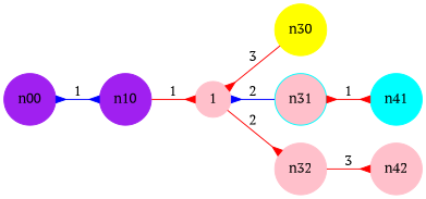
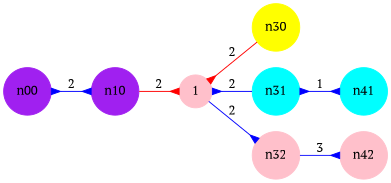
  digraph {
    fontname="PT Serif"
    rankdir=LR
    node [color=pink fontname="PT Serif" shape=circle style=filled]
    edge [arrowhead=inv arrowtail=inv color=blue dir=both fontname="PT Serif"]
    n00 [color=purple]
    n10 [color=purple]
    n20 [label=1]
    n30 [color=yellow]
-   n31 [color=cyan fillcolor=pink]
+   n31 [color=cyan]
    n32
    n41 [color=cyan]
    n42
-   n00 -> n10 [label=1]
-   n10 -> n20 [arrowtail=none color=red label=1]
-   n20 -> n30 [arrowhead=none color=red label=3]
+   n00 -> n10 [label=2]
+   n10 -> n20 [arrowtail=none color=red label=2]
+   n20 -> n30 [arrowhead=none color=red label=2]
    n20 -> n31 [arrowhead=none label=2]
-   n20 -> n32 [arrowtail=none color=red label=2]
-   n31 -> n41 [color=red label=1]
-   n32 -> n42 [arrowtail=none color=red label=3]
+   n20 -> n32 [arrowtail=none label=2]
+   n31 -> n41 [label=1]
+   n32 -> n42 [arrowtail=none label=3]
  }
